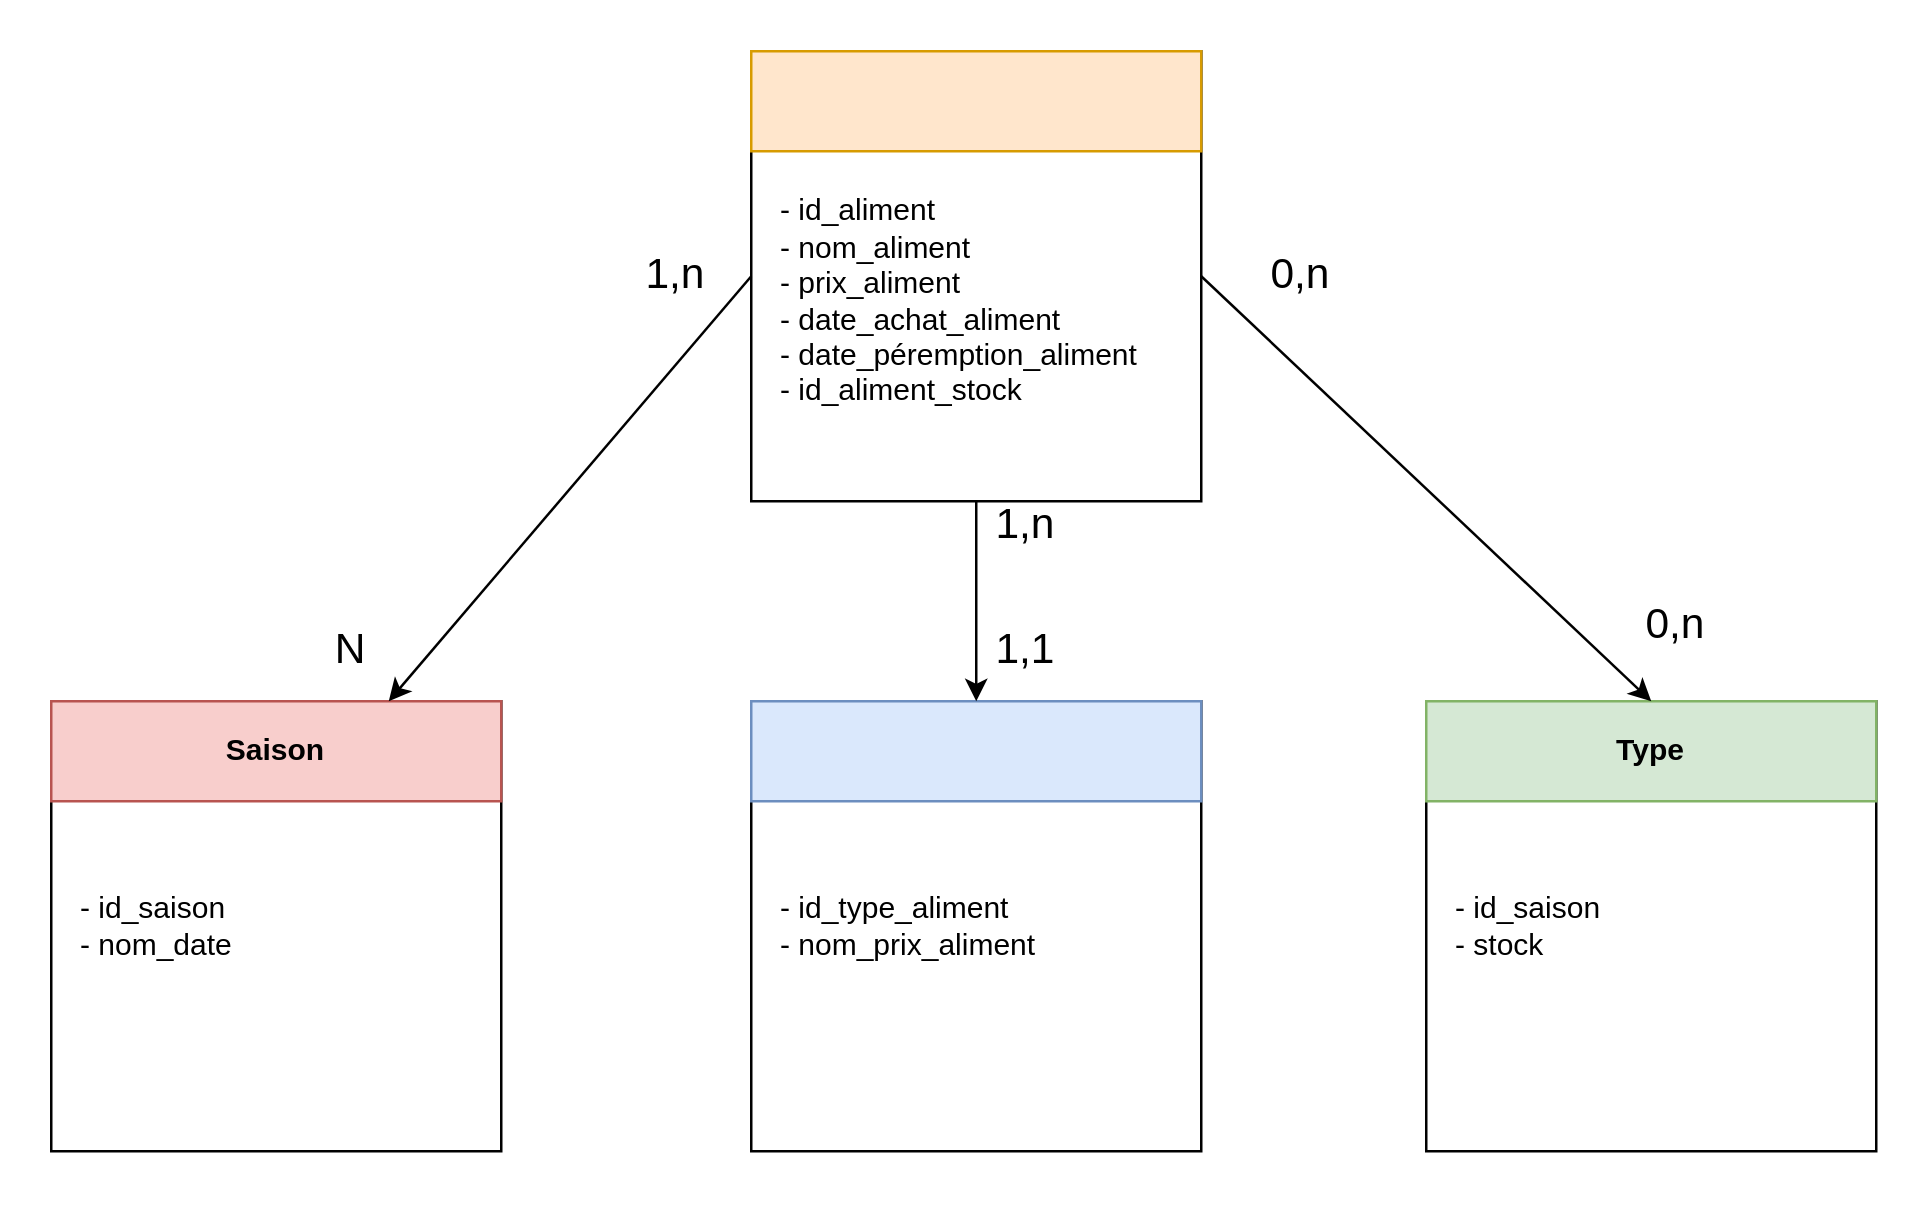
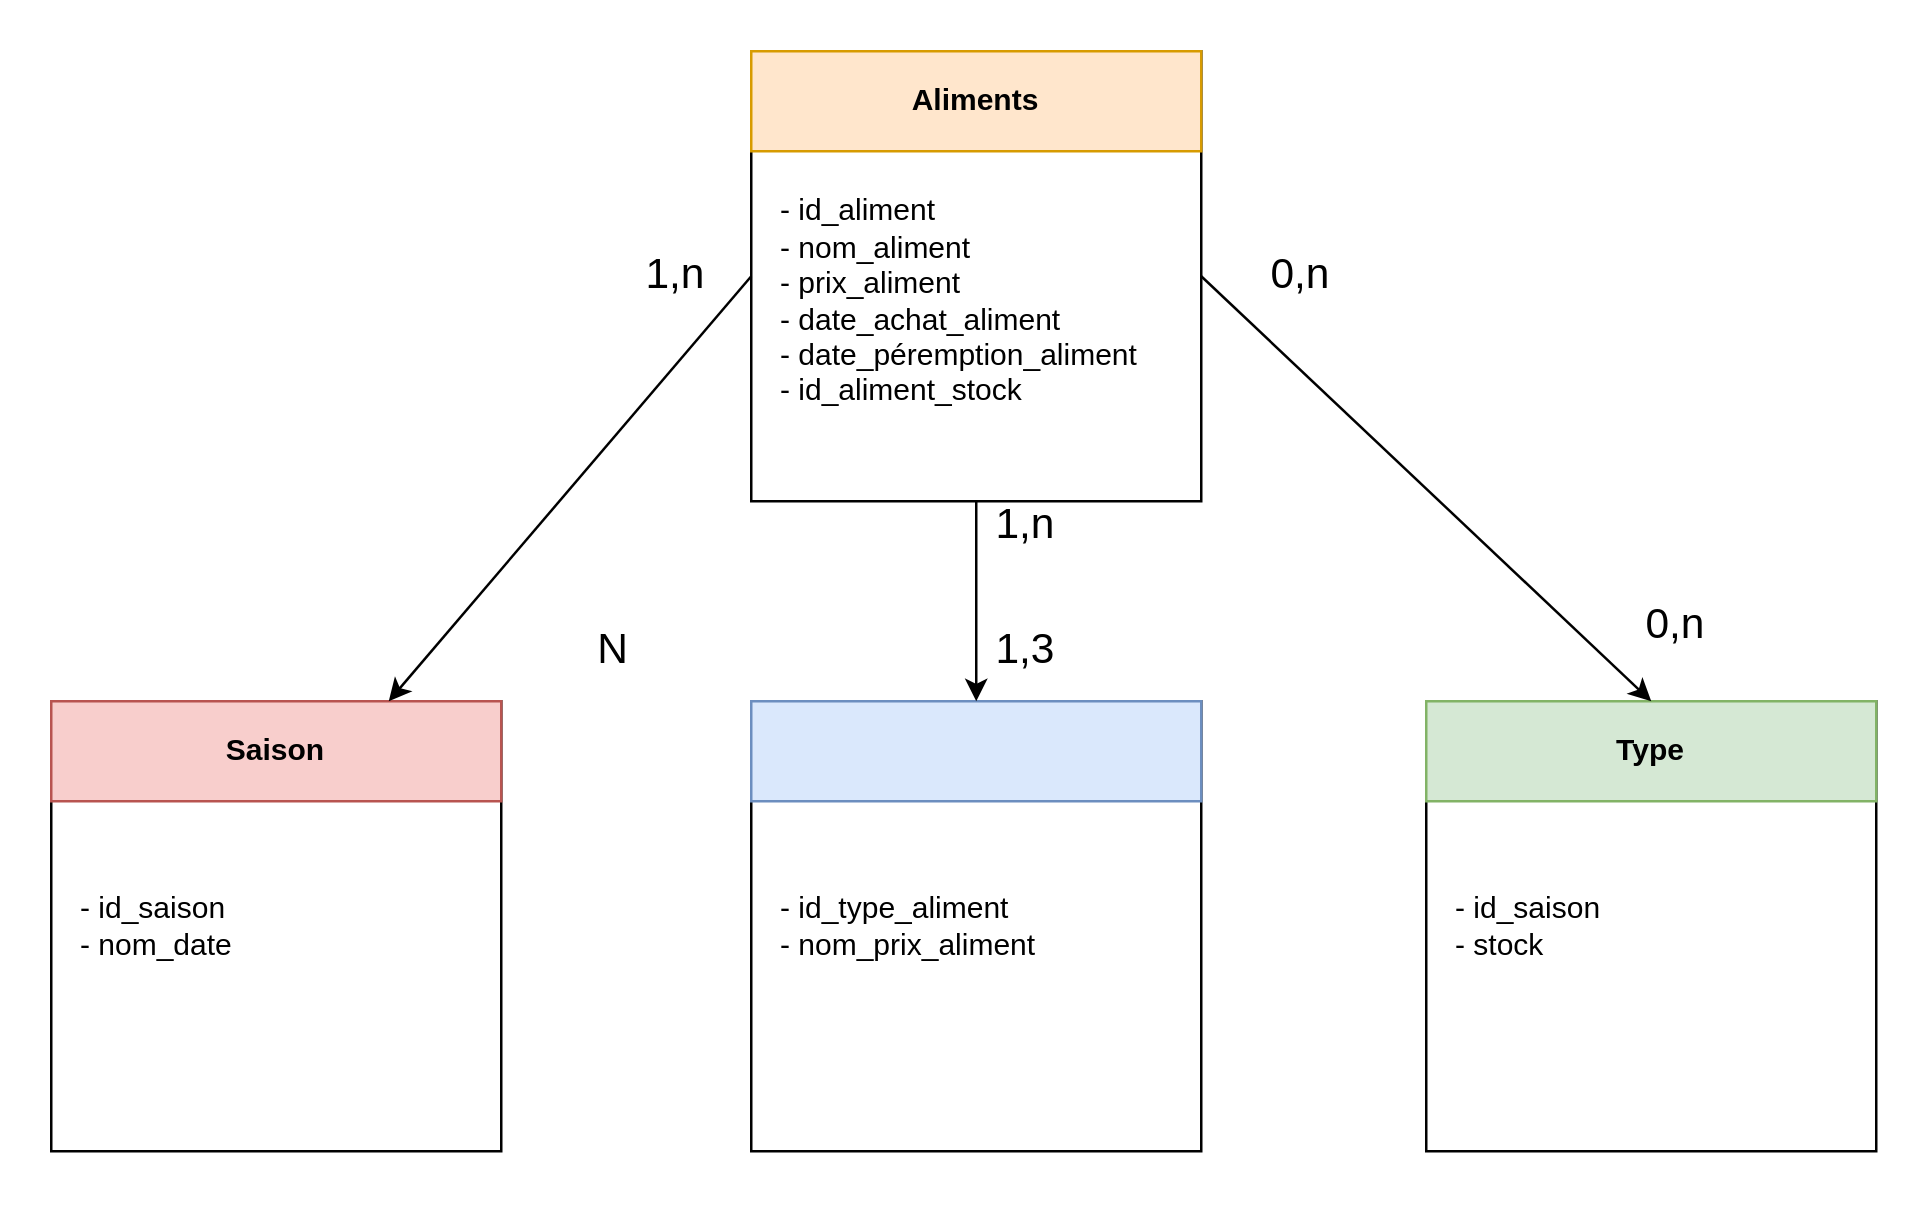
  <mxCell id="0" />
  <mxCell id="1" parent="0" />
  <mxCell id="2" value="" style="whiteSpace=wrap;html=1;aspect=fixed;" vertex="1" parent="1"><mxGeometry x="300" y="20" width="180" height="180" as="geometry" /></mxCell>
  <mxCell id="3" value="" style="rounded=0;whiteSpace=wrap;html=1;fillColor=#ffe6cc;strokeColor=#d79b00;" vertex="1" parent="1"><mxGeometry x="300" y="20" width="180" height="40" as="geometry" /></mxCell>
+ <mxCell id="4" value="Aliments" style="text;html=1;strokeColor=none;fillColor=none;align=center;verticalAlign=middle;whiteSpace=wrap;rounded=0;fontStyle=1" vertex="1" parent="1"><mxGeometry x="370" y="30" width="40" height="20" as="geometry" /></mxCell>
  <mxCell id="5" value="- id_aliment&lt;br&gt;- nom_aliment&lt;br&gt;- prix_aliment&lt;br&gt;- date_achat_aliment&lt;br&gt;- date_péremption_aliment&lt;br&gt;- id_aliment_stock" style="text;html=1;strokeColor=none;fillColor=none;align=left;verticalAlign=middle;whiteSpace=wrap;rounded=0;" vertex="1" parent="1"><mxGeometry x="310" y="110" width="170" height="20" as="geometry" /></mxCell>
  <mxCell id="6" value="" style="whiteSpace=wrap;html=1;aspect=fixed;" vertex="1" parent="1"><mxGeometry x="300" y="280" width="180" height="180" as="geometry" /></mxCell>
  <mxCell id="7" value="" style="rounded=0;whiteSpace=wrap;html=1;fillColor=#dae8fc;strokeColor=#6c8ebf;" vertex="1" parent="1"><mxGeometry x="300" y="280" width="180" height="40" as="geometry" /></mxCell>
  <mxCell id="8" value="- id_type_aliment&lt;br&gt;- nom_prix_aliment" style="text;html=1;strokeColor=none;fillColor=none;align=left;verticalAlign=middle;whiteSpace=wrap;rounded=0;" vertex="1" parent="1"><mxGeometry x="310" y="360" width="170" height="20" as="geometry" /></mxCell>
  <mxCell id="9" value="" style="whiteSpace=wrap;html=1;aspect=fixed;" vertex="1" parent="1"><mxGeometry x="570" y="280" width="180" height="180" as="geometry" /></mxCell>
  <mxCell id="10" value="" style="rounded=0;whiteSpace=wrap;html=1;fillColor=#d5e8d4;strokeColor=#82b366;" vertex="1" parent="1"><mxGeometry x="570" y="280" width="180" height="40" as="geometry" /></mxCell>
  <mxCell id="11" value="Type" style="text;html=1;strokeColor=none;fillColor=none;align=center;verticalAlign=middle;whiteSpace=wrap;rounded=0;fontStyle=1" vertex="1" parent="1"><mxGeometry x="640" y="290" width="40" height="20" as="geometry" /></mxCell>
  <mxCell id="12" value="- id_saison&lt;br&gt;- stock" style="text;html=1;strokeColor=none;fillColor=none;align=left;verticalAlign=middle;whiteSpace=wrap;rounded=0;" vertex="1" parent="1"><mxGeometry x="580" y="360" width="170" height="20" as="geometry" /></mxCell>
  <mxCell id="13" value="" style="whiteSpace=wrap;html=1;aspect=fixed;" vertex="1" parent="1"><mxGeometry x="20" y="280" width="180" height="180" as="geometry" /></mxCell>
  <mxCell id="14" value="" style="rounded=0;whiteSpace=wrap;html=1;fillColor=#f8cecc;strokeColor=#b85450;" vertex="1" parent="1"><mxGeometry x="20" y="280" width="180" height="40" as="geometry" /></mxCell>
  <mxCell id="15" value="Saison" style="text;html=1;strokeColor=none;fillColor=none;align=center;verticalAlign=middle;whiteSpace=wrap;rounded=0;fontStyle=1" vertex="1" parent="1"><mxGeometry x="90" y="290" width="40" height="20" as="geometry" /></mxCell>
  <mxCell id="16" value="- id_saison&lt;br&gt;- nom_date" style="text;html=1;strokeColor=none;fillColor=none;align=left;verticalAlign=middle;whiteSpace=wrap;rounded=0;" vertex="1" parent="1"><mxGeometry x="30" y="360" width="170" height="20" as="geometry" /></mxCell>
  <mxCell id="17" value="" style="endArrow=classic;html=1;entryX=0.75;entryY=0;entryDx=0;entryDy=0;exitX=0;exitY=0.5;exitDx=0;exitDy=0;" edge="1" parent="1" source="2" target="14"><mxGeometry width="50" height="50" relative="1" as="geometry"><mxPoint x="350" y="230" as="sourcePoint" /><mxPoint x="400" y="180" as="targetPoint" /></mxGeometry></mxCell>
  <mxCell id="18" value="" style="endArrow=classic;html=1;entryX=0.5;entryY=0;entryDx=0;entryDy=0;" edge="1" parent="1" target="7"><mxGeometry width="50" height="50" relative="1" as="geometry"><mxPoint x="390" y="200" as="sourcePoint" /><mxPoint x="400" y="180" as="targetPoint" /></mxGeometry></mxCell>
  <mxCell id="19" value="" style="endArrow=classic;html=1;entryX=0.5;entryY=0;entryDx=0;entryDy=0;exitX=1;exitY=0.5;exitDx=0;exitDy=0;" edge="1" parent="1" source="2" target="10"><mxGeometry width="50" height="50" relative="1" as="geometry"><mxPoint x="390" y="200" as="sourcePoint" /><mxPoint x="570" y="190" as="targetPoint" /></mxGeometry></mxCell>
  <mxCell id="20" value="0,n" style="text;html=1;strokeColor=none;fillColor=none;align=center;verticalAlign=middle;whiteSpace=wrap;rounded=0;fontSize=17;" vertex="1" parent="1"><mxGeometry x="500" y="100" width="40" height="20" as="geometry" /></mxCell>
  <mxCell id="21" value="0,n" style="text;html=1;strokeColor=none;fillColor=none;align=center;verticalAlign=middle;whiteSpace=wrap;rounded=0;fontSize=17;" vertex="1" parent="1"><mxGeometry x="650" y="240" width="40" height="20" as="geometry" /></mxCell>
  <mxCell id="22" value="1,n" style="text;html=1;strokeColor=none;fillColor=none;align=center;verticalAlign=middle;whiteSpace=wrap;rounded=0;fontSize=17;" vertex="1" parent="1"><mxGeometry x="390" y="200" width="40" height="20" as="geometry" /></mxCell>
- <mxCell id="23" value="1,1" style="text;html=1;strokeColor=none;fillColor=none;align=center;verticalAlign=middle;whiteSpace=wrap;rounded=0;fontSize=17;" vertex="1" parent="1"><mxGeometry x="390" y="250" width="40" height="20" as="geometry" /></mxCell>
+ <mxCell id="23" value="1,3" style="text;html=1;strokeColor=none;fillColor=none;align=center;verticalAlign=middle;whiteSpace=wrap;rounded=0;fontSize=17;" vertex="1" parent="1"><mxGeometry x="390" y="250" width="40" height="20" as="geometry" /></mxCell>
  <mxCell id="24" value="1,n" style="text;html=1;strokeColor=none;fillColor=none;align=center;verticalAlign=middle;whiteSpace=wrap;rounded=0;fontSize=17;" vertex="1" parent="1"><mxGeometry x="250" y="100" width="40" height="20" as="geometry" /></mxCell>
- <mxCell id="25" value="N" style="text;html=1;strokeColor=none;fillColor=none;align=center;verticalAlign=middle;whiteSpace=wrap;rounded=0;fontSize=17;" vertex="1" parent="1"><mxGeometry x="120" y="250" width="40" height="20" as="geometry" /></mxCell>
+ <mxCell id="25" value="N" style="text;html=1;strokeColor=none;fillColor=none;align=center;verticalAlign=middle;whiteSpace=wrap;rounded=0;fontSize=17;" vertex="1" parent="1"><mxGeometry x="225" y="250" width="40" height="20" as="geometry" /></mxCell>
